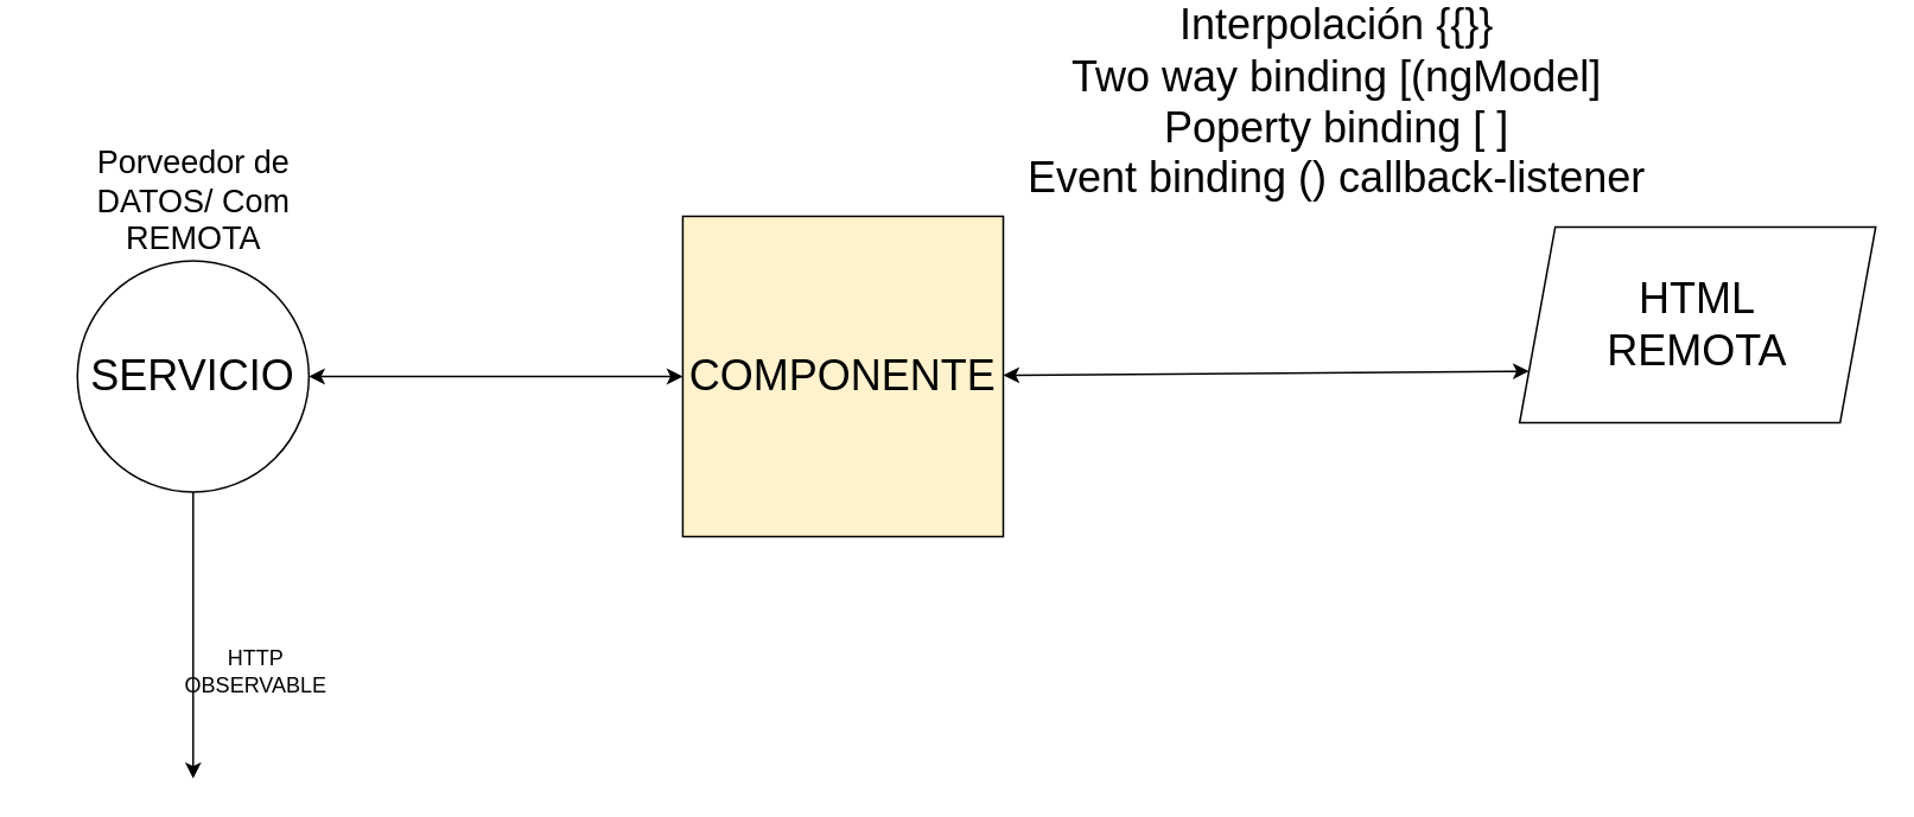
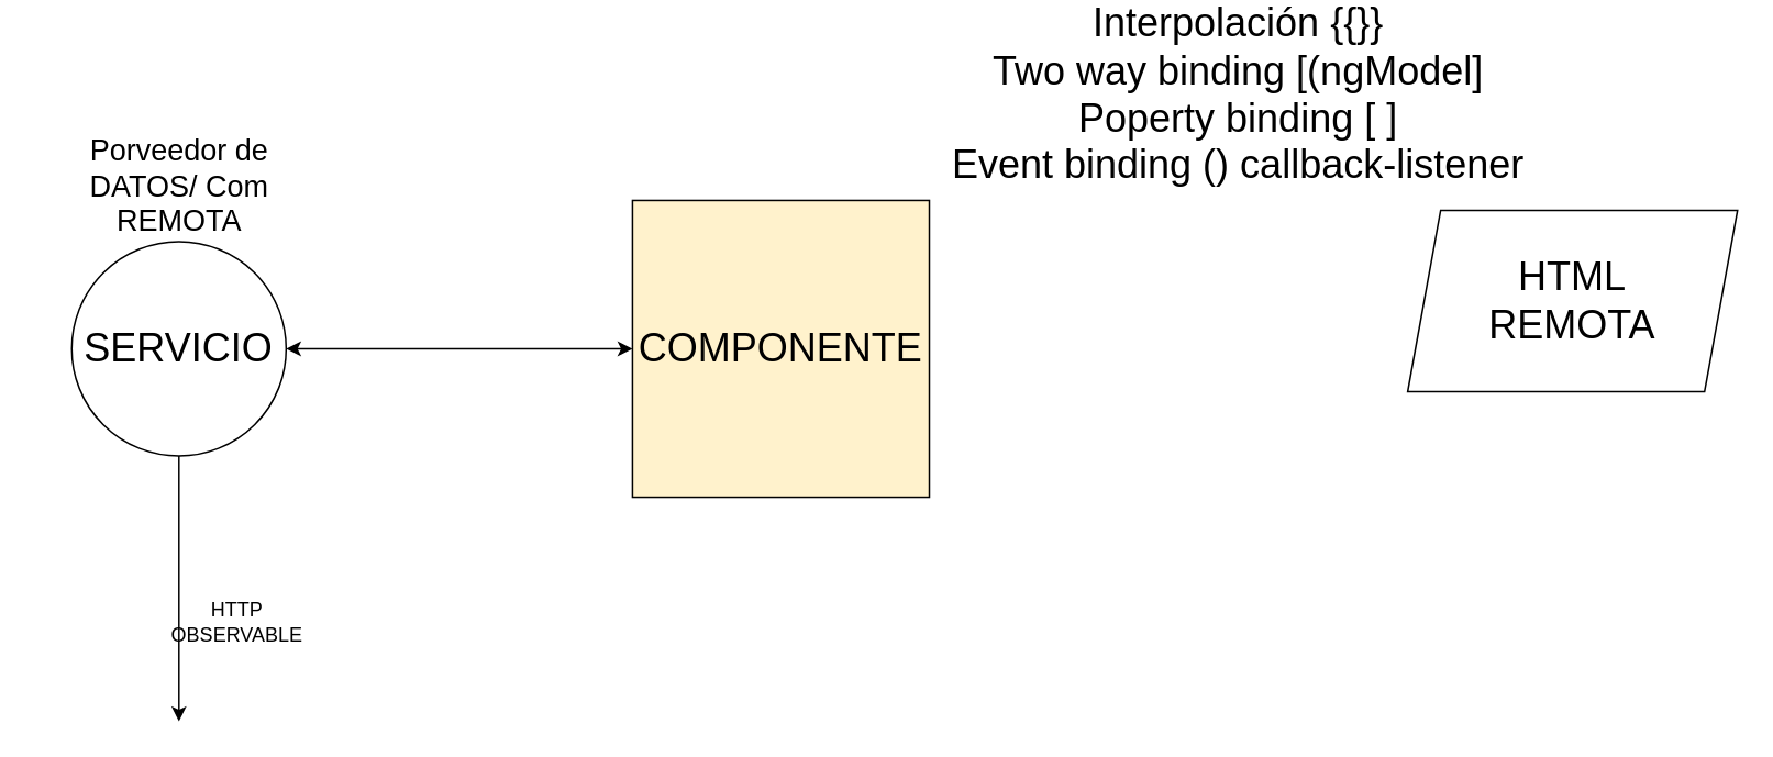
  <mxCell id="0" />
  <mxCell id="1" parent="0" />
  <mxCell id="2" value="&lt;font style=&quot;font-size: 24px&quot;&gt;HTML&lt;br&gt;REMOTA&lt;/font&gt;" style="shape=parallelogram;perimeter=parallelogramPerimeter;whiteSpace=wrap;html=1;fixedSize=1;" vertex="1" parent="1"><mxGeometry x="853" y="100" width="200" height="110" as="geometry" /></mxCell>
  <mxCell id="3" value="&lt;font style=&quot;font-size: 24px&quot;&gt;COMPONENTE&lt;/font&gt;" style="whiteSpace=wrap;html=1;aspect=fixed;fillColor=#fff2cc;" vertex="1" parent="1"><mxGeometry x="383" y="94" width="180" height="180" as="geometry" /></mxCell>
- <mxCell id="4" value="" style="endArrow=classic;startArrow=classic;html=1;entryX=0;entryY=0.75;entryDx=0;entryDy=0;" edge="1" parent="1" source="3" target="2"><mxGeometry width="50" height="50" relative="1" as="geometry"><mxPoint x="523" y="210" as="sourcePoint" /><mxPoint x="573" y="160" as="targetPoint" /></mxGeometry></mxCell>
  <mxCell id="5" value="&lt;font style=&quot;font-size: 24px&quot;&gt;Interpolación {{}}&lt;br&gt;Two way binding [(ngModel]&lt;br&gt;Poperty binding [ ]&lt;br&gt;Event binding () callback-listener&lt;br&gt;&lt;/font&gt;" style="text;html=1;strokeColor=none;fillColor=none;align=center;verticalAlign=middle;whiteSpace=wrap;rounded=0;" vertex="1" parent="1"><mxGeometry x="563" y="20" width="375" height="20" as="geometry" /></mxCell>
  <mxCell id="6" style="edgeStyle=orthogonalEdgeStyle;rounded=0;orthogonalLoop=1;jettySize=auto;html=1;" edge="1" parent="1" source="7"><mxGeometry relative="1" as="geometry"><mxPoint x="108" y="410" as="targetPoint" /></mxGeometry></mxCell>
  <mxCell id="7" value="&lt;font style=&quot;font-size: 24px&quot;&gt;SERVICIO&lt;/font&gt;" style="ellipse;whiteSpace=wrap;html=1;aspect=fixed;" vertex="1" parent="1"><mxGeometry x="43" y="119" width="130" height="130" as="geometry" /></mxCell>
  <mxCell id="8" value="" style="endArrow=classic;startArrow=classic;html=1;exitX=1;exitY=0.5;exitDx=0;exitDy=0;entryX=0;entryY=0.5;entryDx=0;entryDy=0;" edge="1" parent="1" source="7" target="3"><mxGeometry width="50" height="50" relative="1" as="geometry"><mxPoint x="523" y="80" as="sourcePoint" /><mxPoint x="573" y="30" as="targetPoint" /></mxGeometry></mxCell>
  <mxCell id="9" value="&lt;font style=&quot;font-size: 18px&quot;&gt;Porveedor de DATOS/ Com REMOTA&lt;/font&gt;" style="text;html=1;strokeColor=none;fillColor=none;align=center;verticalAlign=middle;whiteSpace=wrap;rounded=0;" vertex="1" parent="1"><mxGeometry x="20.5" y="78" width="175" height="16" as="geometry" /></mxCell>
  <mxCell id="10" value="HTTP&lt;br&gt;OBSERVABLE" style="text;html=1;align=center;verticalAlign=middle;resizable=0;points=[];autosize=1;strokeColor=none;" vertex="1" parent="1"><mxGeometry x="93" y="335" width="100" height="30" as="geometry" /></mxCell>
